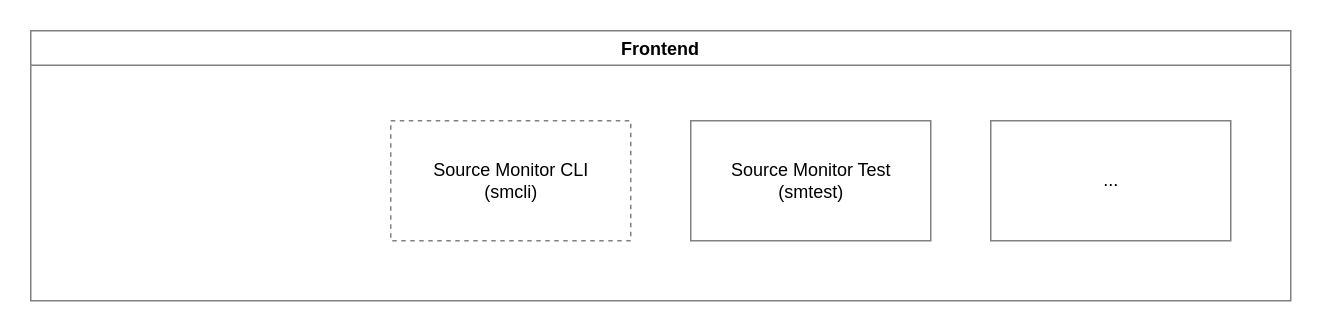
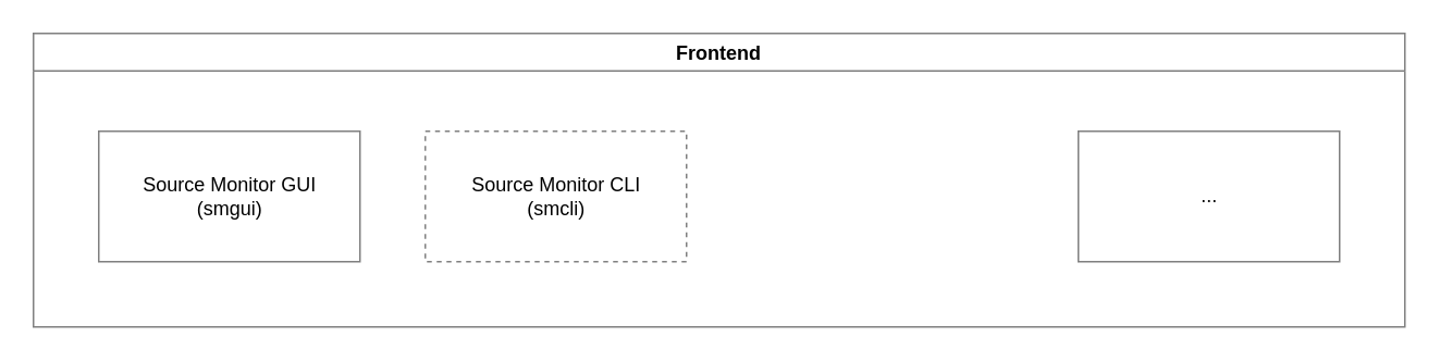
  <mxCell id="0" />
  <mxCell id="1" parent="0" />
  <mxCell id="2" value="Frontend" style="swimlane;container=0;fillColor=none;strokeColor=#808080;" parent="1" vertex="1"><mxGeometry x="20" y="20" width="840" height="180" as="geometry" /></mxCell>
  <mxCell id="3" value="Source Monitor CLI&lt;br&gt;(smcli)" style="html=1;dashed=1;whitespace=wrap;container=0;fillColor=none;strokeColor=#808080;" parent="2" vertex="1"><mxGeometry x="240" y="60" width="160" height="80" as="geometry" /></mxCell>
- <mxCell id="5" value="Source Monitor Test&lt;br&gt;(smtest)" style="html=1;dashed=0;whitespace=wrap;container=0;fillColor=none;strokeColor=#808080;" parent="2" vertex="1"><mxGeometry x="440" y="60" width="160" height="80" as="geometry" /></mxCell>
+ <mxCell id="4" value="Source Monitor GUI&lt;br&gt;(smgui)" style="html=1;dashed=0;whitespace=wrap;container=0;fillColor=none;strokeColor=#808080;" parent="2" vertex="1"><mxGeometry x="40" y="60" width="160" height="80" as="geometry" /></mxCell>
  <mxCell id="6" value="..." style="html=1;dashed=0;whitespace=wrap;container=0;fillColor=none;strokeColor=#808080;" parent="2" vertex="1"><mxGeometry x="640" y="60" width="160" height="80" as="geometry" /></mxCell>
